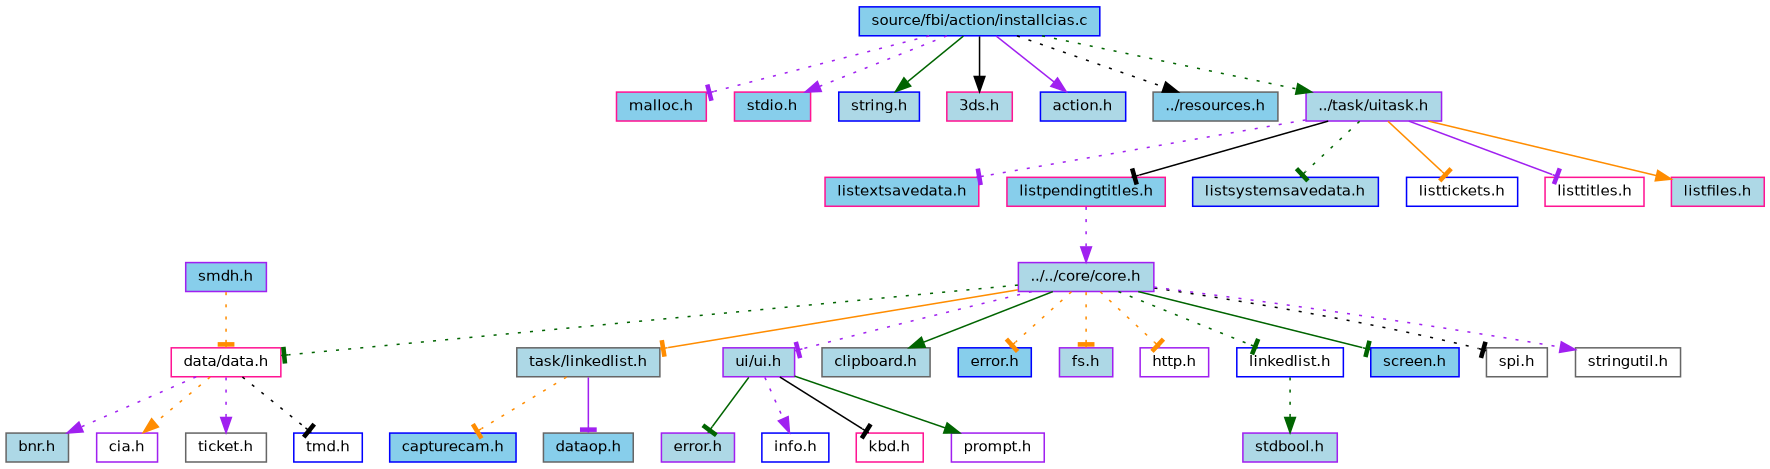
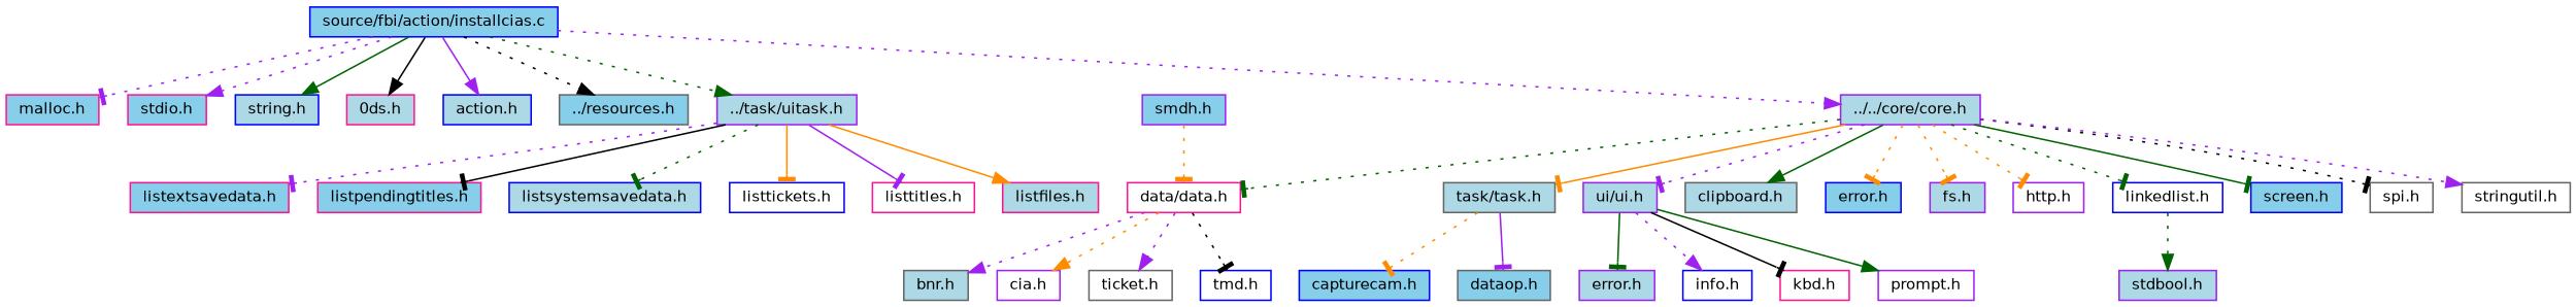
  digraph {
    node [color=blue fillcolor=lightblue fontname=Helvetica fontsize=10 shape=record style=filled]
    edge [arrowhead=tee color=purple fontname=Helvetica fontsize=10 labelfontname=Helvetica labelfontsize=10 style=dotted]
    n1 [fillcolor=skyblue fontcolor=black height=0.2 label="source/fbi/action/installcias.c" width=0.4]
    n2 [color=deeppink fillcolor=skyblue height=0.2 label="malloc.h" width=0.4]
    n3 [color=deeppink fillcolor=skyblue height=0.2 label="stdio.h" width=0.4]
    n4 [height=0.2 label="string.h" width=0.4]
-   n5 [color=deeppink height=0.2 label="3ds.h" width=0.4]
+   n5 [color=deeppink height=0.2 label="0ds.h" width=0.4]
    n6 [height=0.2 label="action.h" width=0.4]
    n7 [color=gray40 fillcolor=skyblue height=0.2 label="../resources.h" width=0.4]
    n8 [color=purple height=0.2 label="../task/uitask.h" width=0.4]
    n9 [color=purple height=0.2 label="../../core/core.h" width=0.4]
    n10 [color=deeppink fillcolor=skyblue height=0.2 label="listextsavedata.h" width=0.4]
    n11 [color=deeppink fillcolor=skyblue height=0.2 label="listpendingtitles.h" width=0.4]
    n12 [height=0.2 label="listsystemsavedata.h" width=0.4]
    n13 [fillcolor=white height=0.2 label="listtickets.h" width=0.4]
    n14 [color=deeppink fillcolor=white height=0.2 label="listtitles.h" width=0.4]
    n15 [color=deeppink height=0.2 label="listfiles.h" width=0.4]
    n16 [color=deeppink fillcolor=white height=0.2 label="data/data.h" width=0.4]
-   n17 [color=gray40 height=0.2 label="task/linkedlist.h" width=0.4]
+   n17 [color=gray40 height=0.2 label="task/task.h" width=0.4]
    n18 [color=purple height=0.2 label="ui/ui.h" width=0.4]
    n19 [color=gray40 height=0.2 label="clipboard.h" width=0.4]
    n20 [fillcolor=skyblue height=0.2 label="error.h" width=0.4]
    n21 [color=purple height=0.2 label="fs.h" width=0.4]
    n22 [color=purple fillcolor=white height=0.2 label="http.h" width=0.4]
    n23 [fillcolor=white height=0.2 label="linkedlist.h" width=0.4]
    n24 [fillcolor=skyblue height=0.2 label="screen.h" width=0.4]
    n25 [color=gray40 fillcolor=white height=0.2 label="spi.h" width=0.4]
    n26 [color=gray40 fillcolor=white height=0.2 label="stringutil.h" width=0.4]
    n27 [color=gray40 height=0.2 label="bnr.h" width=0.4]
    n28 [color=purple fillcolor=white height=0.2 label="cia.h" width=0.4]
    n29 [color=gray40 fillcolor=white height=0.2 label="ticket.h" width=0.4]
    n30 [fillcolor=white height=0.2 label="tmd.h" width=0.4]
    n31 [fillcolor=skyblue height=0.2 label="capturecam.h" width=0.4]
    n32 [color=gray40 fillcolor=skyblue height=0.2 label="dataop.h" width=0.4]
    n33 [color=purple height=0.2 label="error.h" width=0.4]
    n34 [fillcolor=white height=0.2 label="info.h" width=0.4]
    n35 [color=deeppink fillcolor=white height=0.2 label="kbd.h" width=0.4]
    n36 [color=purple fillcolor=white height=0.2 label="prompt.h" width=0.4]
    n37 [color=purple height=0.2 label="stdbool.h" width=0.4]
    n38 [color=purple fillcolor=skyblue height=0.2 label="smdh.h" width=0.4]
    n1 -> n2
    n1 -> n3 [arrowhead=normal]
    n1 -> n4 [arrowhead=normal color=darkgreen style=solid]
    n1 -> n5 [arrowhead=normal color=black style=solid]
    n1 -> n6 [arrowhead=normal style=solid]
    n1 -> n7 [arrowhead=normal color=black]
    n1 -> n8 [arrowhead=normal color=darkgreen]
-   n11 -> n9 [arrowhead=normal]
+   n1 -> n9 [arrowhead=normal]
    n8 -> n10
    n8 -> n11 [color=black style=solid]
    n8 -> n12 [color=darkgreen]
    n8 -> n13 [color=darkorange style=solid]
    n8 -> n14 [style=solid]
    n8 -> n15 [arrowhead=normal color=darkorange style=solid]
    n9 -> n16 [color=darkgreen]
    n9 -> n17 [color=darkorange style=solid]
    n9 -> n18
    n9 -> n19 [arrowhead=normal color=darkgreen style=solid]
    n9 -> n20 [color=darkorange]
    n9 -> n21 [color=darkorange]
    n9 -> n22 [color=darkorange]
    n9 -> n23 [color=darkgreen]
    n9 -> n24 [color=darkgreen style=solid]
    n9 -> n25 [color=black]
    n9 -> n26 [arrowhead=normal]
    n16 -> n27 [arrowhead=normal]
    n16 -> n28 [arrowhead=normal color=darkorange]
    n16 -> n29 [arrowhead=normal]
    n16 -> n30 [color=black]
    n17 -> n31 [color=darkorange]
    n17 -> n32 [style=solid]
    n18 -> n33 [color=darkgreen style=solid]
    n18 -> n34 [arrowhead=normal]
    n18 -> n35 [color=black style=solid]
    n18 -> n36 [arrowhead=normal color=darkgreen style=solid]
    n23 -> n37 [arrowhead=normal color=darkgreen]
    n38 -> n16 [color=darkorange]
  }
